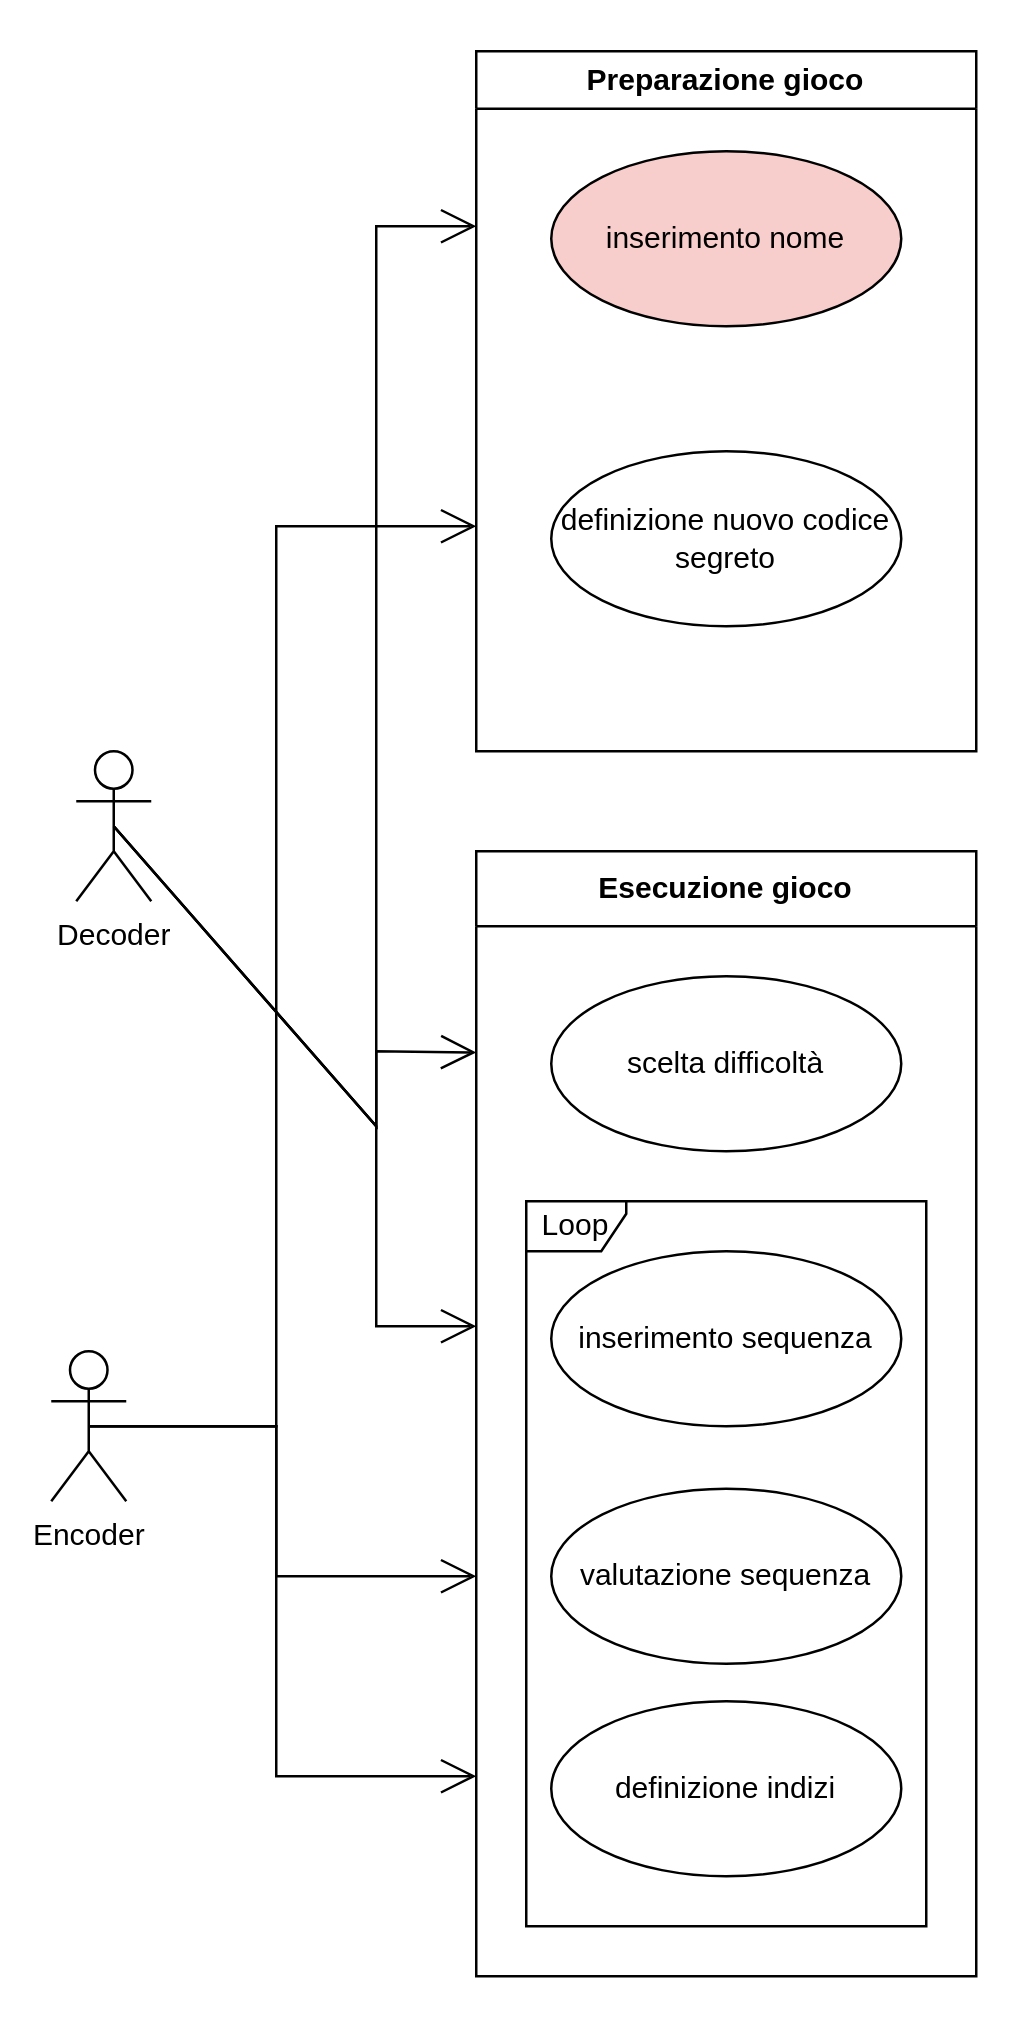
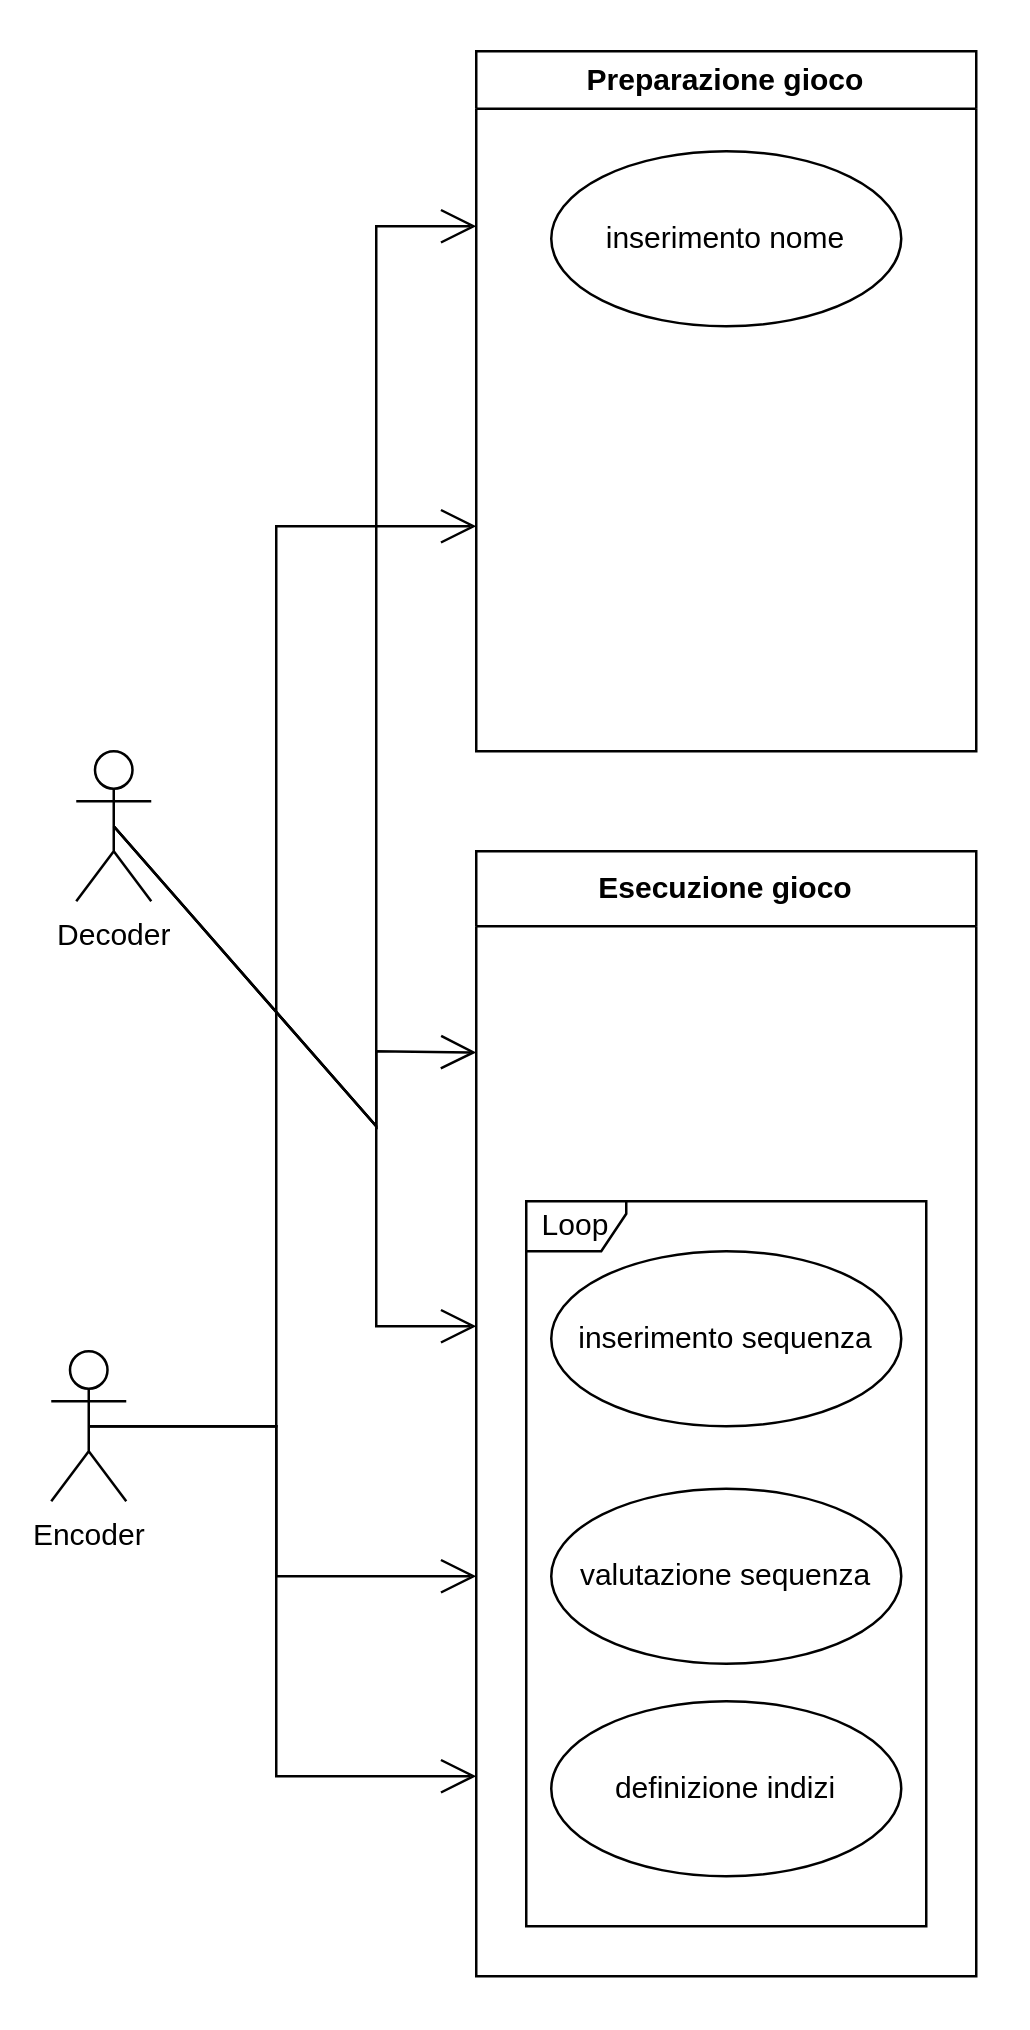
  <mxCell id="0" />
  <mxCell id="1" parent="0" />
  <mxCell id="2" value="Preparazione gioco" style="swimlane;whiteSpace=wrap;html=1;" parent="1" vertex="1"><mxGeometry x="190" y="20" width="200" height="280" as="geometry" /></mxCell>
- <mxCell id="3" value="inserimento nome" style="ellipse;whiteSpace=wrap;html=1;fillColor=#f8cecc;" parent="2" vertex="1"><mxGeometry x="30" y="40" width="140" height="70" as="geometry" /></mxCell>
- <mxCell id="4" value="definizione nuovo codice segreto" style="ellipse;whiteSpace=wrap;html=1;" parent="2" vertex="1"><mxGeometry x="30" y="160" width="140" height="70" as="geometry" /></mxCell>
+ <mxCell id="3" value="inserimento nome" style="ellipse;whiteSpace=wrap;html=1;" parent="2" vertex="1"><mxGeometry x="30" y="40" width="140" height="70" as="geometry" /></mxCell>
  <mxCell id="5" value="Decoder" style="shape=umlActor;verticalLabelPosition=bottom;verticalAlign=top;html=1;" parent="1" vertex="1"><mxGeometry x="30" y="300" width="30" height="60" as="geometry" /></mxCell>
  <mxCell id="6" value="" style="endArrow=open;endFill=1;endSize=12;html=1;rounded=0;exitX=0.5;exitY=0.5;exitDx=0;exitDy=0;exitPerimeter=0;" parent="1" source="5" edge="1"><mxGeometry width="160" relative="1" as="geometry"><mxPoint x="170" y="200" as="sourcePoint" /><mxPoint x="190" y="90" as="targetPoint" /><Array as="points"><mxPoint x="150" y="450" /><mxPoint x="150" y="90" /></Array></mxGeometry></mxCell>
  <mxCell id="7" value="Encoder" style="shape=umlActor;verticalLabelPosition=bottom;verticalAlign=top;html=1;" parent="1" vertex="1"><mxGeometry x="20" y="540" width="30" height="60" as="geometry" /></mxCell>
  <mxCell id="8" value="" style="endArrow=open;endFill=1;endSize=12;html=1;rounded=0;exitX=0.5;exitY=0.5;exitDx=0;exitDy=0;exitPerimeter=0;" parent="1" source="7" edge="1"><mxGeometry width="160" relative="1" as="geometry"><mxPoint x="45" y="220" as="sourcePoint" /><mxPoint x="190" y="210" as="targetPoint" /><Array as="points"><mxPoint x="110" y="570" /><mxPoint x="110" y="210" /></Array></mxGeometry></mxCell>
  <mxCell id="9" value="Esecuzione gioco" style="swimlane;whiteSpace=wrap;html=1;startSize=30;" vertex="1" parent="1"><mxGeometry x="190" y="340" width="200" height="450" as="geometry" /></mxCell>
- <mxCell id="10" value="scelta difficoltà" style="ellipse;whiteSpace=wrap;html=1;" vertex="1" parent="9"><mxGeometry x="30" y="50" width="140" height="70" as="geometry" /></mxCell>
  <mxCell id="11" value="inserimento sequenza" style="ellipse;whiteSpace=wrap;html=1;" vertex="1" parent="9"><mxGeometry x="30" y="160" width="140" height="70" as="geometry" /></mxCell>
  <mxCell id="12" value="valutazione sequenza" style="ellipse;whiteSpace=wrap;html=1;" vertex="1" parent="9"><mxGeometry x="30" y="255" width="140" height="70" as="geometry" /></mxCell>
  <mxCell id="13" value="definizione indizi" style="ellipse;whiteSpace=wrap;html=1;" vertex="1" parent="9"><mxGeometry x="30" y="340" width="140" height="70" as="geometry" /></mxCell>
  <mxCell id="14" value="Loop" style="shape=umlFrame;whiteSpace=wrap;html=1;pointerEvents=0;width=40;height=20;" vertex="1" parent="9"><mxGeometry x="20" y="140" width="160" height="290" as="geometry" /></mxCell>
  <mxCell id="15" value="" style="endArrow=open;endFill=1;endSize=12;html=1;rounded=0;exitX=0.5;exitY=0.5;exitDx=0;exitDy=0;exitPerimeter=0;" edge="1" parent="1" source="5"><mxGeometry width="160" relative="1" as="geometry"><mxPoint x="45" y="100" as="sourcePoint" /><mxPoint x="190" y="420.476" as="targetPoint" /><Array as="points"><mxPoint x="150" y="450" /><mxPoint x="150" y="420" /></Array></mxGeometry></mxCell>
  <mxCell id="16" value="" style="endArrow=open;endFill=1;endSize=12;html=1;rounded=0;exitX=0.5;exitY=0.5;exitDx=0;exitDy=0;exitPerimeter=0;" edge="1" parent="1" source="5"><mxGeometry width="160" relative="1" as="geometry"><mxPoint x="45" y="460" as="sourcePoint" /><mxPoint x="190" y="530" as="targetPoint" /><Array as="points"><mxPoint x="150" y="450" /><mxPoint x="150" y="530" /></Array></mxGeometry></mxCell>
  <mxCell id="17" value="" style="endArrow=open;endFill=1;endSize=12;html=1;rounded=0;exitX=0.5;exitY=0.5;exitDx=0;exitDy=0;exitPerimeter=0;" edge="1" parent="1" source="7"><mxGeometry width="160" relative="1" as="geometry"><mxPoint x="150" y="580" as="sourcePoint" /><mxPoint x="190" y="630" as="targetPoint" /><Array as="points"><mxPoint x="110" y="570" /><mxPoint x="110" y="630" /></Array></mxGeometry></mxCell>
  <mxCell id="18" value="" style="endArrow=open;endFill=1;endSize=12;html=1;rounded=0;exitX=0.5;exitY=0.5;exitDx=0;exitDy=0;exitPerimeter=0;" edge="1" parent="1" source="7"><mxGeometry width="160" relative="1" as="geometry"><mxPoint x="10" y="680" as="sourcePoint" /><mxPoint x="190" y="710" as="targetPoint" /><Array as="points"><mxPoint x="110" y="570" /><mxPoint x="110" y="710" /></Array></mxGeometry></mxCell>
